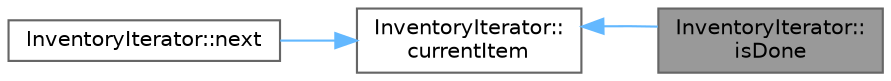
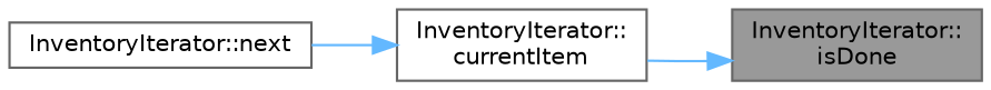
  digraph {
    rankdir=RL
    node [color=grey40 fillcolor=white fontname=Helvetica fontsize=10 shape=box style=filled]
    edge [color=steelblue1 dir=back fontname=Helvetica fontsize=10 labelfontname=Helvetica labelfontsize=10 style=solid]
    n1 [color=gray40 fillcolor=grey60 fontcolor=black height=0.2 label="InventoryIterator::\lisDone" width=0.4]
    n2 [height=0.2 label="InventoryIterator::\lcurrentItem" width=0.4]
    n3 [height=0.2 label="InventoryIterator::next" width=0.4]
-   n2 -> n1
+   n1 -> n2
    n2 -> n3
  }
